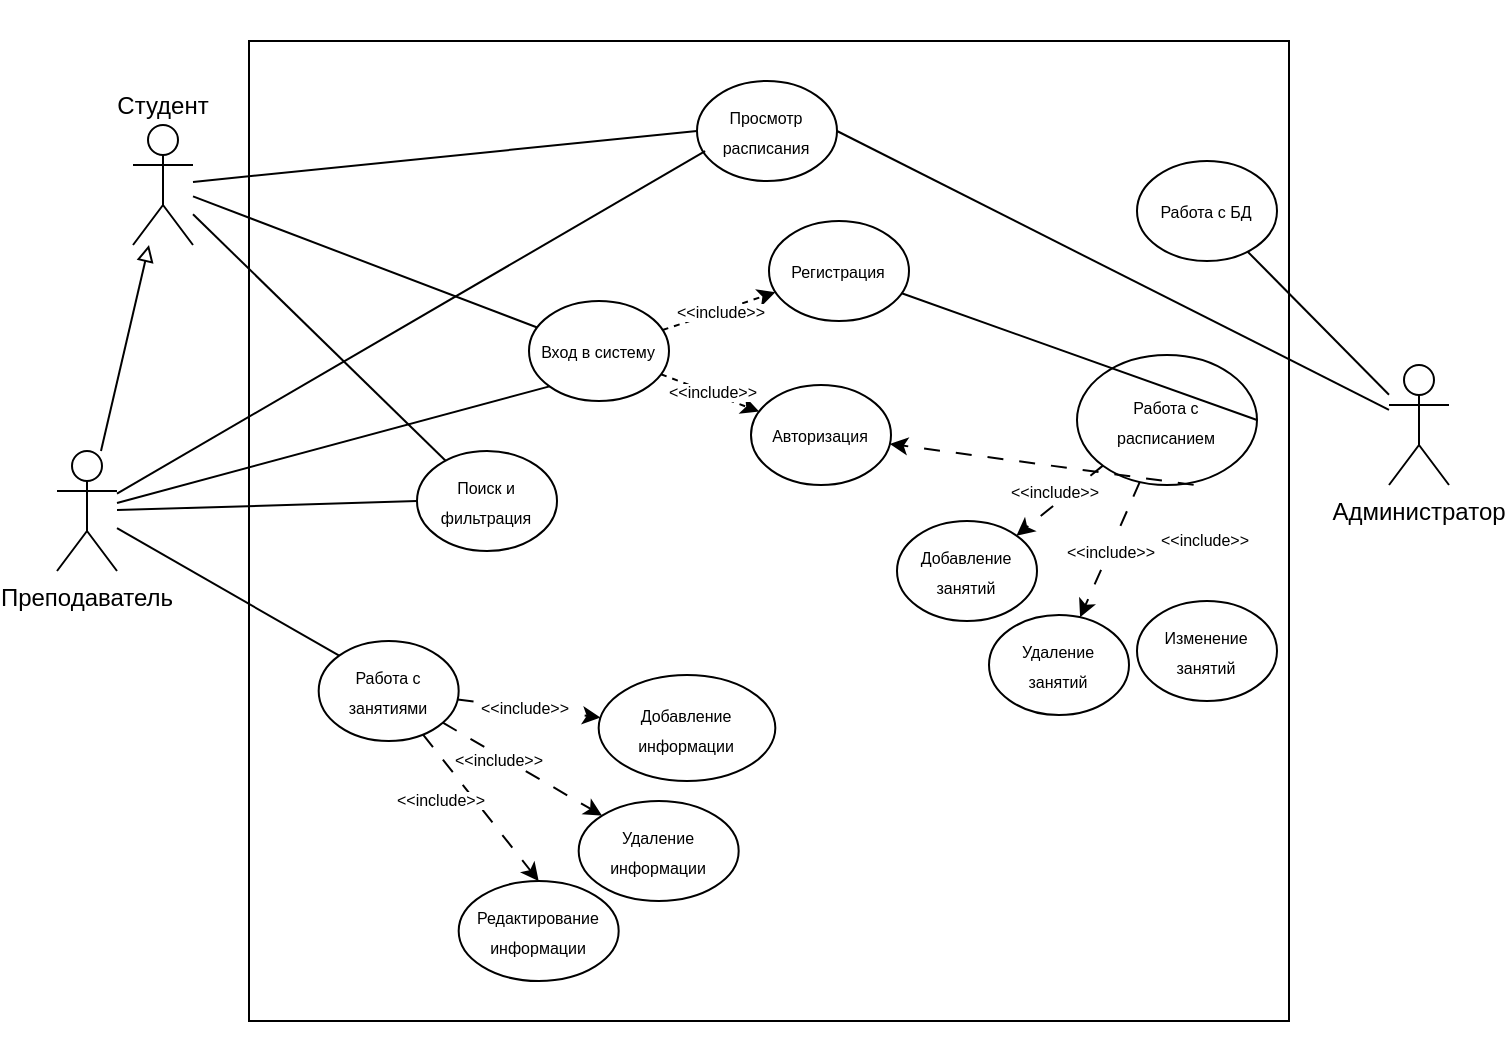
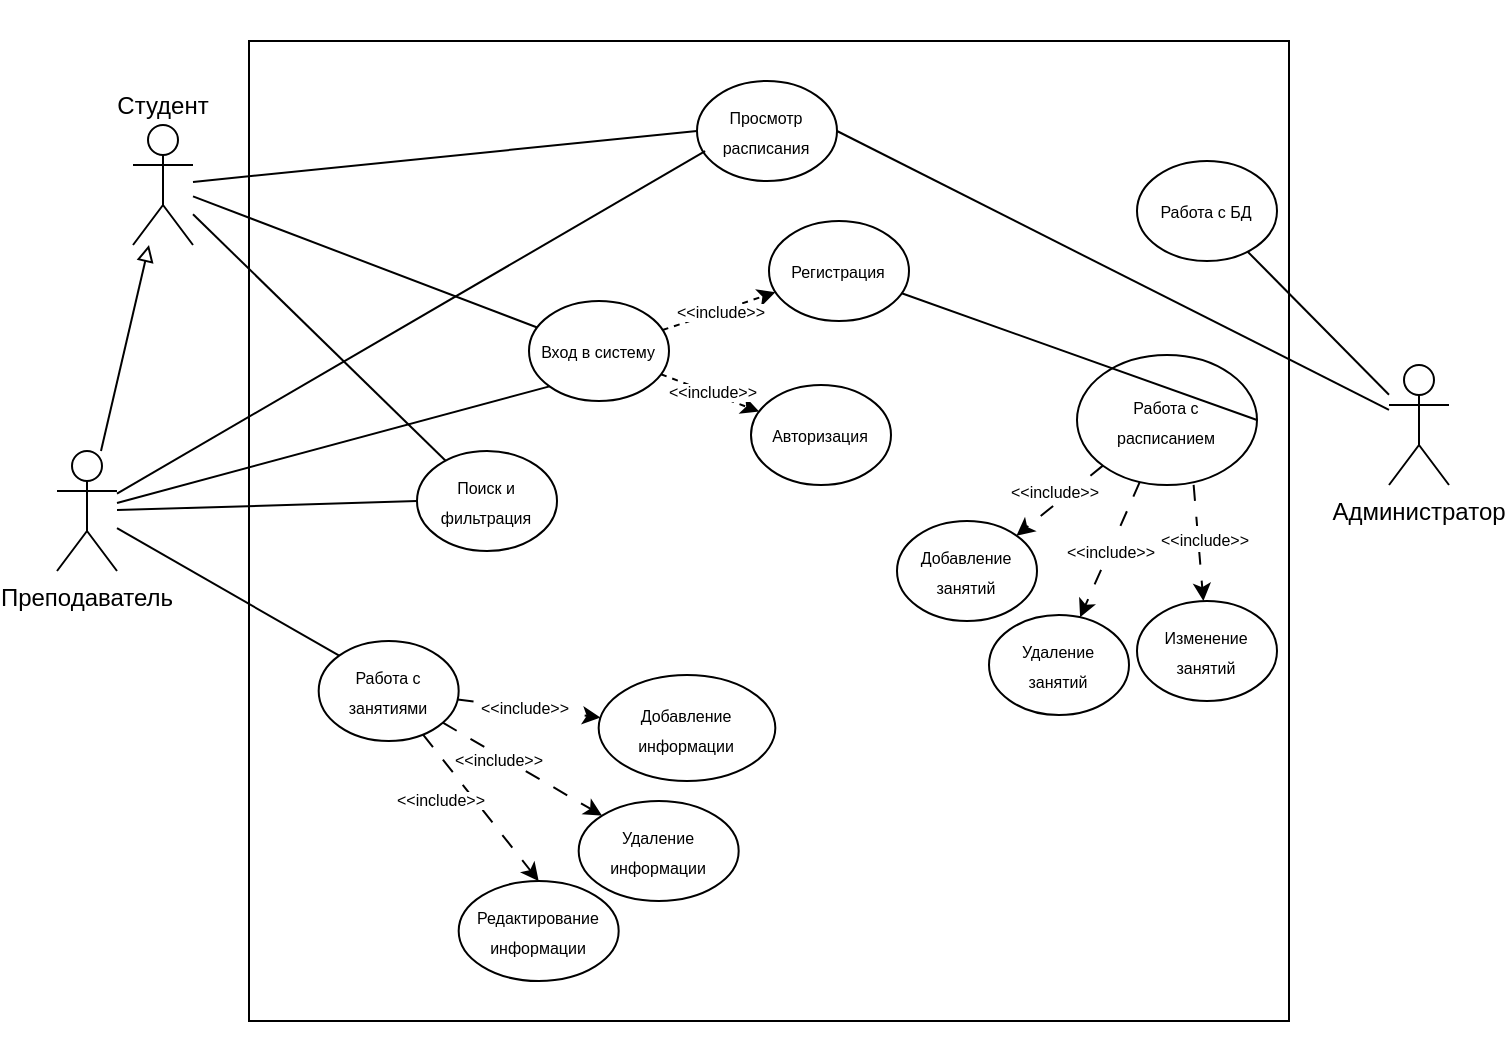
  <mxCell id="0" />
  <mxCell id="1" parent="0" />
  <mxCell id="2" value="" style="rounded=0;whiteSpace=wrap;html=1;fillColor=none;movable=1;resizable=1;rotatable=1;deletable=1;editable=1;locked=0;connectable=1;" vertex="1" parent="1"><mxGeometry x="116" y="20" width="520" height="490" as="geometry" /></mxCell>
  <mxCell id="3" style="rounded=0;orthogonalLoop=1;jettySize=auto;html=1;endArrow=none;endFill=0;" edge="1" parent="1" source="5" target="32"><mxGeometry relative="1" as="geometry" /></mxCell>
  <mxCell id="4" style="rounded=0;orthogonalLoop=1;jettySize=auto;html=1;endArrow=none;endFill=0;" edge="1" parent="1" source="5" target="45"><mxGeometry relative="1" as="geometry" /></mxCell>
  <mxCell id="5" value="Студент" style="shape=umlActor;verticalLabelPosition=top;verticalAlign=bottom;html=1;outlineConnect=0;movable=1;resizable=1;rotatable=1;deletable=1;editable=1;locked=0;connectable=1;labelPosition=center;align=center;" vertex="1" parent="1"><mxGeometry x="58" y="62" width="30" height="60" as="geometry" /></mxCell>
  <mxCell id="6" value="Администратор" style="shape=umlActor;verticalLabelPosition=bottom;verticalAlign=top;html=1;outlineConnect=0;movable=1;resizable=1;rotatable=1;deletable=1;editable=1;locked=0;connectable=1;" vertex="1" parent="1"><mxGeometry x="686" y="182" width="30" height="60" as="geometry" /></mxCell>
  <mxCell id="7" style="rounded=0;orthogonalLoop=1;jettySize=auto;html=1;entryX=0;entryY=0.5;entryDx=0;entryDy=0;endArrow=none;endFill=0;" edge="1" parent="1" source="8" target="45"><mxGeometry relative="1" as="geometry" /></mxCell>
  <mxCell id="8" value="Преподаватель" style="shape=umlActor;verticalLabelPosition=bottom;verticalAlign=top;html=1;outlineConnect=0;labelPosition=center;align=center;movable=1;resizable=1;rotatable=1;deletable=1;editable=1;locked=0;connectable=1;" vertex="1" parent="1"><mxGeometry x="20" y="225" width="30" height="60" as="geometry" /></mxCell>
  <mxCell id="9" value="&lt;font style=&quot;font-size: 8px;&quot;&gt;Работа с БД&lt;/font&gt;" style="ellipse;whiteSpace=wrap;html=1;movable=1;resizable=1;rotatable=1;deletable=1;editable=1;locked=0;connectable=1;" vertex="1" parent="1"><mxGeometry x="560" y="80" width="70" height="50" as="geometry" /></mxCell>
  <mxCell id="10" value="" style="endArrow=none;html=1;rounded=0;movable=1;resizable=1;rotatable=1;deletable=1;editable=1;locked=0;connectable=1;" edge="1" parent="1" source="9" target="6"><mxGeometry width="50" height="50" relative="1" as="geometry"><mxPoint x="556" y="312" as="sourcePoint" /><mxPoint x="606" y="262" as="targetPoint" /></mxGeometry></mxCell>
  <mxCell id="11" style="rounded=0;orthogonalLoop=1;jettySize=auto;html=1;endArrow=block;endFill=0;movable=1;resizable=1;rotatable=1;deletable=1;editable=1;locked=0;connectable=1;" edge="1" parent="1" source="8" target="5"><mxGeometry relative="1" as="geometry" /></mxCell>
  <mxCell id="12" style="rounded=0;orthogonalLoop=1;jettySize=auto;html=1;exitX=0;exitY=1;exitDx=0;exitDy=0;entryX=1;entryY=0;entryDx=0;entryDy=0;dashed=1;dashPattern=8 8;" edge="1" parent="1" source="15" target="21"><mxGeometry relative="1" as="geometry" /></mxCell>
  <mxCell id="13" value="&lt;font style=&quot;font-size: 8px;&quot;&gt;&amp;lt;&amp;lt;include&amp;gt;&amp;gt;&lt;/font&gt;" style="edgeLabel;html=1;align=center;verticalAlign=middle;resizable=0;points=[];" vertex="1" connectable="0" parent="12"><mxGeometry x="-0.071" y="-2" relative="1" as="geometry"><mxPoint x="-3" y="-3" as="offset" /></mxGeometry></mxCell>
  <mxCell id="14" style="rounded=0;orthogonalLoop=1;jettySize=auto;html=1;dashed=1;dashPattern=8 8;" edge="1" parent="1" source="15" target="20"><mxGeometry relative="1" as="geometry" /></mxCell>
  <mxCell id="15" value="&lt;font style=&quot;font-size: 8px;&quot;&gt;Работа с &lt;br&gt;расписанием&lt;/font&gt;" style="ellipse;whiteSpace=wrap;html=1;movable=1;resizable=1;rotatable=1;deletable=1;editable=1;locked=0;connectable=1;" vertex="1" parent="1"><mxGeometry x="530" y="177" width="90" height="65" as="geometry" /></mxCell>
  <mxCell id="16" value="" style="endArrow=none;html=1;rounded=0;exitX=1;exitY=0.5;exitDx=0;exitDy=0;" edge="1" parent="1" source="15" target="18"><mxGeometry width="50" height="50" relative="1" as="geometry"><mxPoint x="620" y="352" as="sourcePoint" /><mxPoint x="670" y="302" as="targetPoint" /></mxGeometry></mxCell>
  <mxCell id="17" value="&lt;font style=&quot;font-size: 8px;&quot;&gt;Просмотр &lt;br&gt;расписания&lt;/font&gt;" style="ellipse;whiteSpace=wrap;html=1;movable=1;resizable=1;rotatable=1;deletable=1;editable=1;locked=0;connectable=1;" vertex="1" parent="1"><mxGeometry x="340" y="40" width="70" height="50" as="geometry" /></mxCell>
  <mxCell id="18" value="&lt;font style=&quot;font-size: 8px;&quot;&gt;Регистрация&lt;/font&gt;" style="ellipse;whiteSpace=wrap;html=1;movable=1;resizable=1;rotatable=1;deletable=1;editable=1;locked=0;connectable=1;" vertex="1" parent="1"><mxGeometry x="376" y="110" width="70" height="50" as="geometry" /></mxCell>
  <mxCell id="19" value="" style="endArrow=none;html=1;rounded=0;exitX=0;exitY=0.5;exitDx=0;exitDy=0;" edge="1" parent="1" source="17" target="5"><mxGeometry width="50" height="50" relative="1" as="geometry"><mxPoint x="190" y="372" as="sourcePoint" /><mxPoint x="240" y="322" as="targetPoint" /></mxGeometry></mxCell>
  <mxCell id="20" value="&lt;font style=&quot;font-size: 8px;&quot;&gt;Удаление &lt;br&gt;занятий&lt;/font&gt;" style="ellipse;whiteSpace=wrap;html=1;movable=1;resizable=1;rotatable=1;deletable=1;editable=1;locked=0;connectable=1;" vertex="1" parent="1"><mxGeometry x="486" y="307" width="70" height="50" as="geometry" /></mxCell>
  <mxCell id="21" value="&lt;span style=&quot;font-size: 8px;&quot;&gt;Добавление занятий&lt;/span&gt;" style="ellipse;whiteSpace=wrap;html=1;movable=1;resizable=1;rotatable=1;deletable=1;editable=1;locked=0;connectable=1;" vertex="1" parent="1"><mxGeometry x="440" y="260" width="70" height="50" as="geometry" /></mxCell>
  <mxCell id="22" value="&lt;font style=&quot;font-size: 8px;&quot;&gt;&amp;lt;&amp;lt;include&amp;gt;&amp;gt;&lt;/font&gt;" style="edgeLabel;html=1;align=center;verticalAlign=middle;resizable=0;points=[];rotation=0;" vertex="1" connectable="0" parent="1"><mxGeometry x="548.002" y="273.998" as="geometry"><mxPoint x="-2" y="1" as="offset" /></mxGeometry></mxCell>
- <mxCell id="23" style="rounded=0;orthogonalLoop=1;jettySize=auto;html=1;dashed=1;dashPattern=8 8;exitX=0.648;exitY=0.999;exitDx=0;exitDy=0;exitPerimeter=0;" edge="1" parent="1" source="15" target="46"><mxGeometry relative="1" as="geometry"><mxPoint x="533" y="222" as="sourcePoint" /></mxGeometry></mxCell>
+ <mxCell id="23" style="rounded=0;orthogonalLoop=1;jettySize=auto;html=1;dashed=1;dashPattern=8 8;exitX=0.648;exitY=0.999;exitDx=0;exitDy=0;exitPerimeter=0;" edge="1" parent="1" source="15" target="24"><mxGeometry relative="1" as="geometry"><mxPoint x="533" y="222" as="sourcePoint" /></mxGeometry></mxCell>
  <mxCell id="24" value="&lt;font style=&quot;font-size: 8px;&quot;&gt;Изменение&lt;br&gt;занятий&lt;br&gt;&lt;/font&gt;" style="ellipse;whiteSpace=wrap;html=1;movable=1;resizable=1;rotatable=1;deletable=1;editable=1;locked=0;connectable=1;" vertex="1" parent="1"><mxGeometry x="560" y="300" width="70" height="50" as="geometry" /></mxCell>
  <mxCell id="25" value="&lt;font style=&quot;font-size: 8px;&quot;&gt;&amp;lt;&amp;lt;include&amp;gt;&amp;gt;&lt;/font&gt;" style="edgeLabel;html=1;align=center;verticalAlign=middle;resizable=0;points=[];rotation=0;" vertex="1" connectable="0" parent="1"><mxGeometry x="595.002" y="273.998" as="geometry"><mxPoint x="-2" y="-5" as="offset" /></mxGeometry></mxCell>
  <mxCell id="26" value="" style="endArrow=none;html=1;rounded=0;exitX=1;exitY=0.5;exitDx=0;exitDy=0;" edge="1" parent="1" source="17" target="6"><mxGeometry width="50" height="50" relative="1" as="geometry"><mxPoint x="350" y="422" as="sourcePoint" /><mxPoint x="400" y="372" as="targetPoint" /></mxGeometry></mxCell>
  <mxCell id="27" value="" style="endArrow=none;html=1;rounded=0;exitX=0.058;exitY=0.702;exitDx=0;exitDy=0;exitPerimeter=0;" edge="1" parent="1" source="17" target="8"><mxGeometry width="50" height="50" relative="1" as="geometry"><mxPoint x="280" y="272" as="sourcePoint" /><mxPoint x="330" y="222" as="targetPoint" /></mxGeometry></mxCell>
  <mxCell id="28" style="rounded=0;orthogonalLoop=1;jettySize=auto;html=1;dashed=1;" edge="1" parent="1" source="32" target="18"><mxGeometry relative="1" as="geometry" /></mxCell>
  <mxCell id="29" value="&amp;lt;&amp;lt;include&amp;gt;&amp;gt;" style="edgeLabel;html=1;align=center;verticalAlign=middle;resizable=0;points=[];fontSize=8;" vertex="1" connectable="0" parent="28"><mxGeometry x="0.006" y="-1" relative="1" as="geometry"><mxPoint as="offset" /></mxGeometry></mxCell>
  <mxCell id="30" style="rounded=0;orthogonalLoop=1;jettySize=auto;html=1;dashed=1;" edge="1" parent="1" source="32" target="46"><mxGeometry relative="1" as="geometry" /></mxCell>
  <mxCell id="31" value="&amp;lt;&amp;lt;include&amp;gt;&amp;gt;" style="edgeLabel;html=1;align=center;verticalAlign=middle;resizable=0;points=[];fontSize=8;" vertex="1" connectable="0" parent="30"><mxGeometry x="0.026" y="1" relative="1" as="geometry"><mxPoint as="offset" /></mxGeometry></mxCell>
  <mxCell id="32" value="&lt;span style=&quot;font-size: 8px;&quot;&gt;Вход в систему&lt;/span&gt;" style="ellipse;whiteSpace=wrap;html=1;movable=1;resizable=1;rotatable=1;deletable=1;editable=1;locked=0;connectable=1;" vertex="1" parent="1"><mxGeometry x="256" y="150" width="70" height="50" as="geometry" /></mxCell>
  <mxCell id="33" value="" style="endArrow=none;html=1;rounded=0;entryX=0;entryY=1;entryDx=0;entryDy=0;" edge="1" parent="1" source="8" target="32"><mxGeometry width="50" height="50" relative="1" as="geometry"><mxPoint x="230" y="-318" as="sourcePoint" /><mxPoint x="280" y="-368" as="targetPoint" /></mxGeometry></mxCell>
  <mxCell id="34" style="rounded=0;orthogonalLoop=1;jettySize=auto;html=1;dashed=1;dashPattern=8 8;" edge="1" parent="1" source="38" target="40"><mxGeometry relative="1" as="geometry" /></mxCell>
  <mxCell id="35" value="&amp;lt;&amp;lt;include&amp;gt;&amp;gt;" style="edgeLabel;html=1;align=center;verticalAlign=middle;resizable=0;points=[];fontSize=8;" vertex="1" connectable="0" parent="34"><mxGeometry x="-0.083" relative="1" as="geometry"><mxPoint as="offset" /></mxGeometry></mxCell>
  <mxCell id="36" style="rounded=0;orthogonalLoop=1;jettySize=auto;html=1;entryX=0.5;entryY=0;entryDx=0;entryDy=0;dashed=1;dashPattern=8 8;" edge="1" parent="1" source="38" target="41"><mxGeometry relative="1" as="geometry" /></mxCell>
  <mxCell id="37" style="rounded=0;orthogonalLoop=1;jettySize=auto;html=1;entryX=0;entryY=0;entryDx=0;entryDy=0;dashed=1;dashPattern=8 8;" edge="1" parent="1" source="38" target="43"><mxGeometry relative="1" as="geometry" /></mxCell>
  <mxCell id="38" value="&lt;span style=&quot;font-size: 8px;&quot;&gt;Работа с&lt;br&gt;занятиями&lt;br&gt;&lt;/span&gt;" style="ellipse;whiteSpace=wrap;html=1;movable=1;resizable=1;rotatable=1;deletable=1;editable=1;locked=0;connectable=1;" vertex="1" parent="1"><mxGeometry x="150.84" y="320" width="70" height="50" as="geometry" /></mxCell>
  <mxCell id="39" value="" style="endArrow=none;html=1;rounded=0;exitX=0;exitY=0;exitDx=0;exitDy=0;" edge="1" parent="1" source="38" target="8"><mxGeometry width="50" height="50" relative="1" as="geometry"><mxPoint x="290" y="280" as="sourcePoint" /><mxPoint x="340" y="230" as="targetPoint" /></mxGeometry></mxCell>
  <mxCell id="40" value="&lt;span style=&quot;font-size: 8px;&quot;&gt;Добавление&lt;br&gt;информации&lt;/span&gt;" style="ellipse;whiteSpace=wrap;html=1;movable=1;resizable=1;rotatable=1;deletable=1;editable=1;locked=0;connectable=1;" vertex="1" parent="1"><mxGeometry x="290.84" y="337" width="88.33" height="53" as="geometry" /></mxCell>
  <mxCell id="41" value="&lt;span style=&quot;font-size: 8px;&quot;&gt;Редактирование информации&lt;/span&gt;" style="ellipse;whiteSpace=wrap;html=1;movable=1;resizable=1;rotatable=1;deletable=1;editable=1;locked=0;connectable=1;" vertex="1" parent="1"><mxGeometry x="220.84" y="440" width="80" height="50" as="geometry" /></mxCell>
  <mxCell id="42" value="&amp;lt;&amp;lt;include&amp;gt;&amp;gt;" style="edgeLabel;html=1;align=center;verticalAlign=middle;resizable=0;points=[];fontSize=8;" vertex="1" connectable="0" parent="1"><mxGeometry x="211.837" y="399.996" as="geometry" /></mxCell>
  <mxCell id="43" value="&lt;span style=&quot;font-size: 8px;&quot;&gt;Удаление информации&lt;/span&gt;" style="ellipse;whiteSpace=wrap;html=1;movable=1;resizable=1;rotatable=1;deletable=1;editable=1;locked=0;connectable=1;" vertex="1" parent="1"><mxGeometry x="280.84" y="400" width="80" height="50" as="geometry" /></mxCell>
  <mxCell id="44" value="&amp;lt;&amp;lt;include&amp;gt;&amp;gt;" style="edgeLabel;html=1;align=center;verticalAlign=middle;resizable=0;points=[];fontSize=8;" vertex="1" connectable="0" parent="1"><mxGeometry x="240.837" y="379.996" as="geometry" /></mxCell>
  <mxCell id="45" value="&lt;span style=&quot;font-size: 8px;&quot;&gt;Поиск и фильтрация&lt;/span&gt;" style="ellipse;whiteSpace=wrap;html=1;movable=1;resizable=1;rotatable=1;deletable=1;editable=1;locked=0;connectable=1;" vertex="1" parent="1"><mxGeometry x="200" y="225" width="70" height="50" as="geometry" /></mxCell>
  <mxCell id="46" value="&lt;font style=&quot;font-size: 8px;&quot;&gt;Авторизация&lt;/font&gt;" style="ellipse;whiteSpace=wrap;html=1;movable=1;resizable=1;rotatable=1;deletable=1;editable=1;locked=0;connectable=1;" vertex="1" parent="1"><mxGeometry x="367" y="192" width="70" height="50" as="geometry" /></mxCell>
